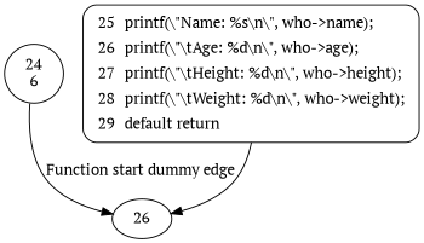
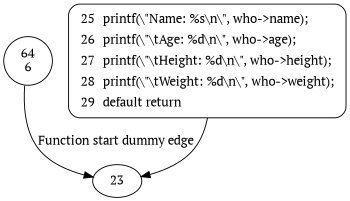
  digraph {
    fontname="PT Serif"
    node [fontname="PT Serif"]
    edge [fontname="PT Serif"]
-   n1 [label="24\n6" shape=circle]
-   23 [label=26]
+   n1 [label="64\n6" shape=circle]
+   23
    n3 [fillcolor=white label=<<table border="0" cellborder="0" cellpadding="3" bgcolor="white"><tr><td align="right">25</td><td align="left">printf(\"Name: %s\n\", who-&gt;name);</td></tr><tr><td align="right">26</td><td align="left">printf(\"\tAge: %d\n\", who-&gt;age);</td></tr><tr><td align="right">27</td><td align="left">printf(\"\tHeight: %d\n\", who-&gt;height);</td></tr><tr><td align="right">28</td><td align="left">printf(\"\tWeight: %d\n\", who-&gt;weight);</td></tr><tr><td align="right">29</td><td align="left">default return</td></tr></table>> penwidth=1 shape=Mrecord style="filled,bold"]
    n1 -> 23 [label="Function start dummy edge"]
    n3 -> 23
  }
